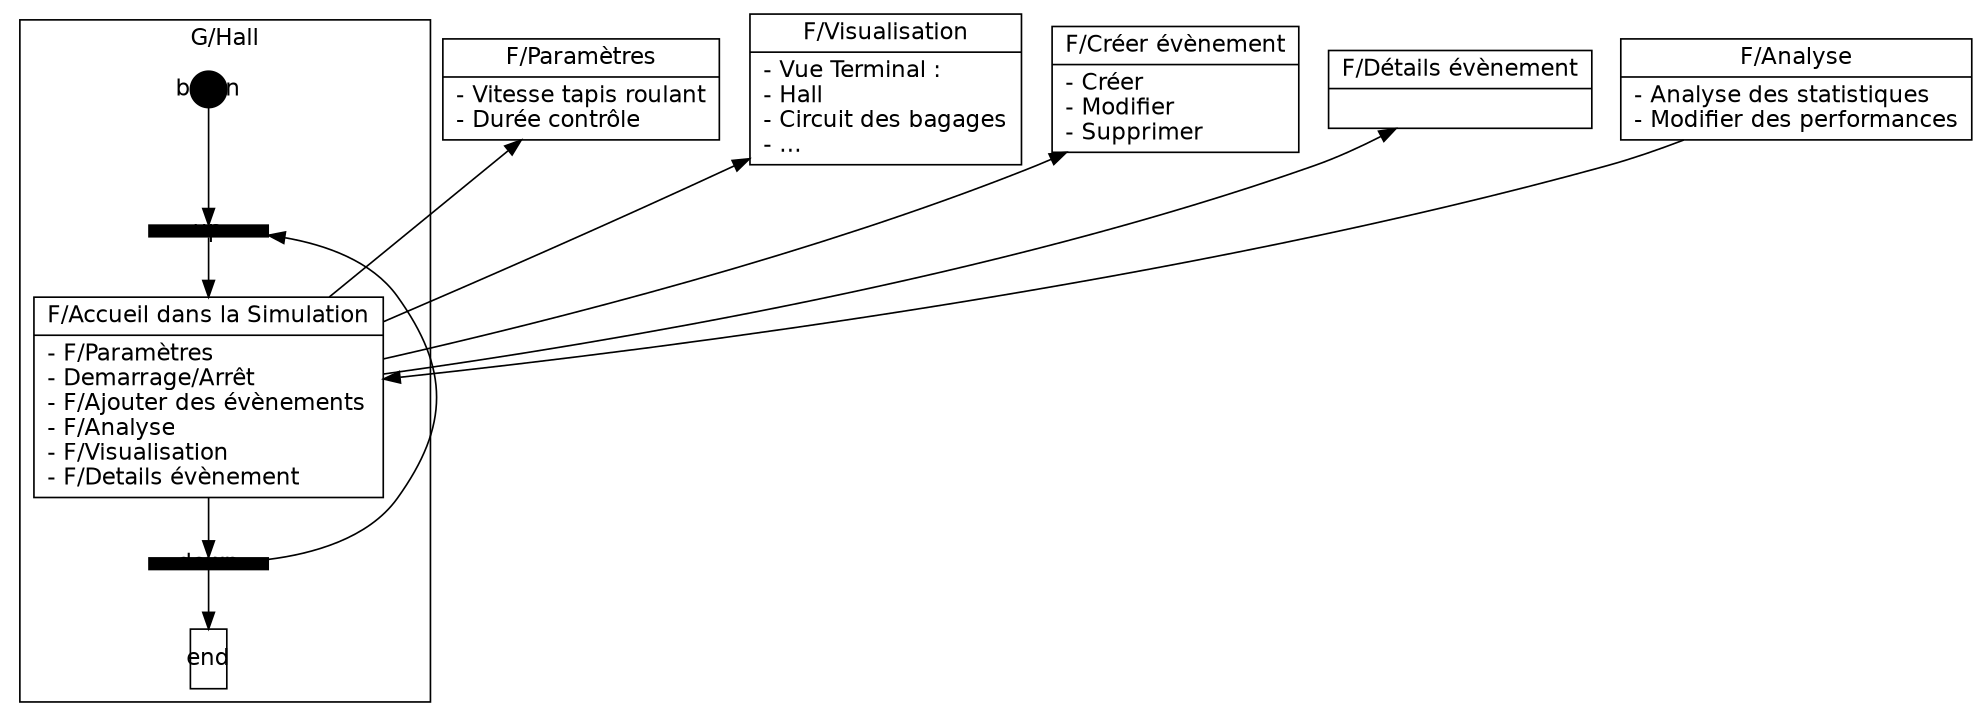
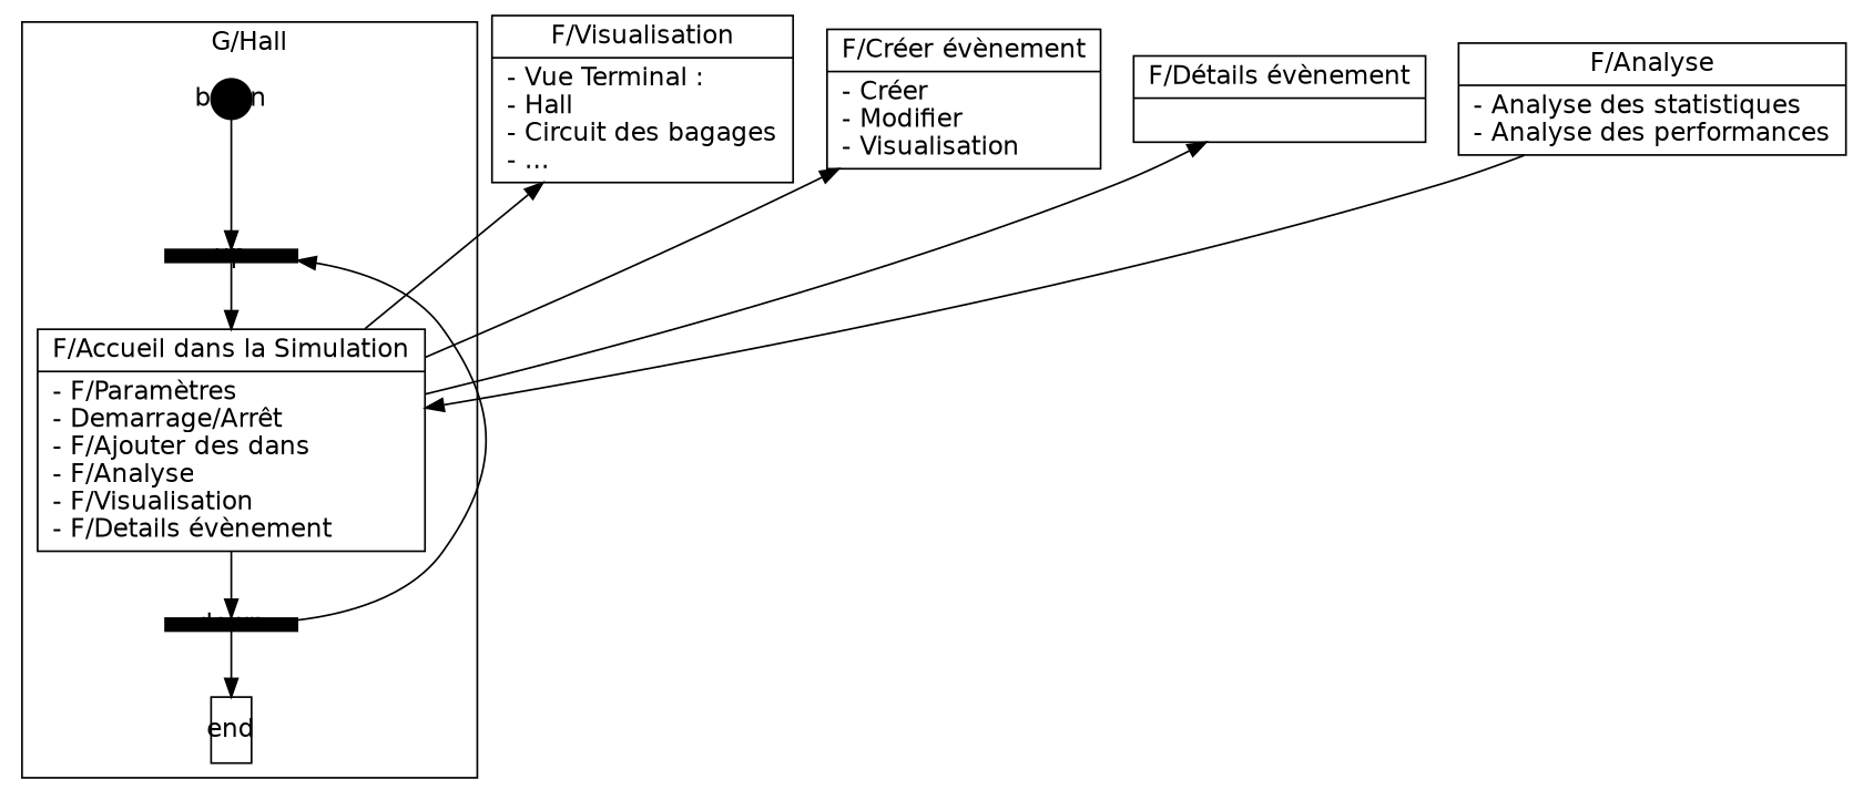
  digraph {
    fontname="Bitstream Vera Sans"
    node [fontname="Bitstream Vera Sans" shape=record]
    edge [fontname="Bitstream Vera Sans" constraint=false]
    begin [fillcolor="#000000" fixedsize=true shape=circle style=filled width=0.3]
    end [fixedsize=true shape=box width=0.3]
    up [fillcolor="#000000" fixedsize=true height=0.1 shape=rectangle style=filled width=1]
    down [fillcolor="#000000" fixedsize=true height=0.1 shape=rectangle style=filled width=1]
-   n5 [label="{F/Accueil dans la Simulation|- F/Paramètres\l- Demarrage/Arrêt\l- F/Ajouter des évènements\l- F/Analyse\l- F/Visualisation\l- F/Details évènement\l}"]
-   n6 [label="{F/Paramètres|- Vitesse tapis roulant\n- Durée contrôle\l}"]
+   n5 [label="{F/Accueil dans la Simulation|- F/Paramètres\l- Demarrage/Arrêt\l- F/Ajouter des dans\l- F/Analyse\l- F/Visualisation\l- F/Details évènement\l}"]
    n7 [label="{F/Visualisation|- Vue Terminal :\l	- Hall\l	- Circuit des bagages\l	- ...\l}"]
-   n8 [label="{F/Créer évènement|- Créer\l- Modifier\l- Supprimer\l}"]
+   n8 [label="{F/Créer évènement|- Créer\l- Modifier\l- Visualisation\l}"]
    n9 [label="{F/Détails évènement|\l}"]
-   n10 [label="{F/Analyse|- Analyse des statistiques\l- Modifier des performances\l}"]
+   n10 [label="{F/Analyse|- Analyse des statistiques\l- Analyse des performances\l}"]
    subgraph cluster_1 {
      label="G/Hall"
      begin
      end
      up
      down
      n5
    }
    begin -> up [constraint=""]
    up -> n5 [constraint=""]
    down -> end [constraint=""]
    down -> up
    n5 -> down [constraint=""]
-   n5 -> n6
    n5 -> n7
    n5 -> n8
    n5 -> n9
    n10 -> n5
  }
